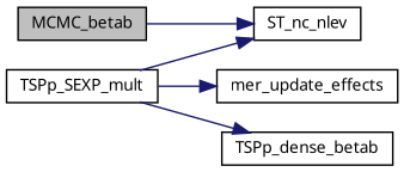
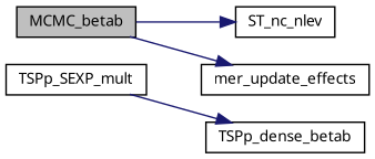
  digraph {
    rankdir=LR
    node [color=black fillcolor=white fontname="FreeSans.ttf" fontsize=10 shape=record style=filled]
    edge [color=midnightblue fontname="FreeSans.ttf" fontsize=10 labelfontname="FreeSans.ttf" labelfontsize=10 style=solid]
    n1 [fillcolor=grey75 fontcolor=black height=0.2 label=MCMC_betab width=0.4]
    n2 [height=0.2 label=mer_update_effects width=0.4]
    n3 [height=0.2 label=ST_nc_nlev width=0.4]
    n4 [height=0.2 label=TSPp_SEXP_mult width=0.4]
    n5 [height=0.2 label=TSPp_dense_betab width=0.4]
-   n4 -> n2
+   n1 -> n2
    n1 -> n3
-   n4 -> n3
    n4 -> n5
  }
